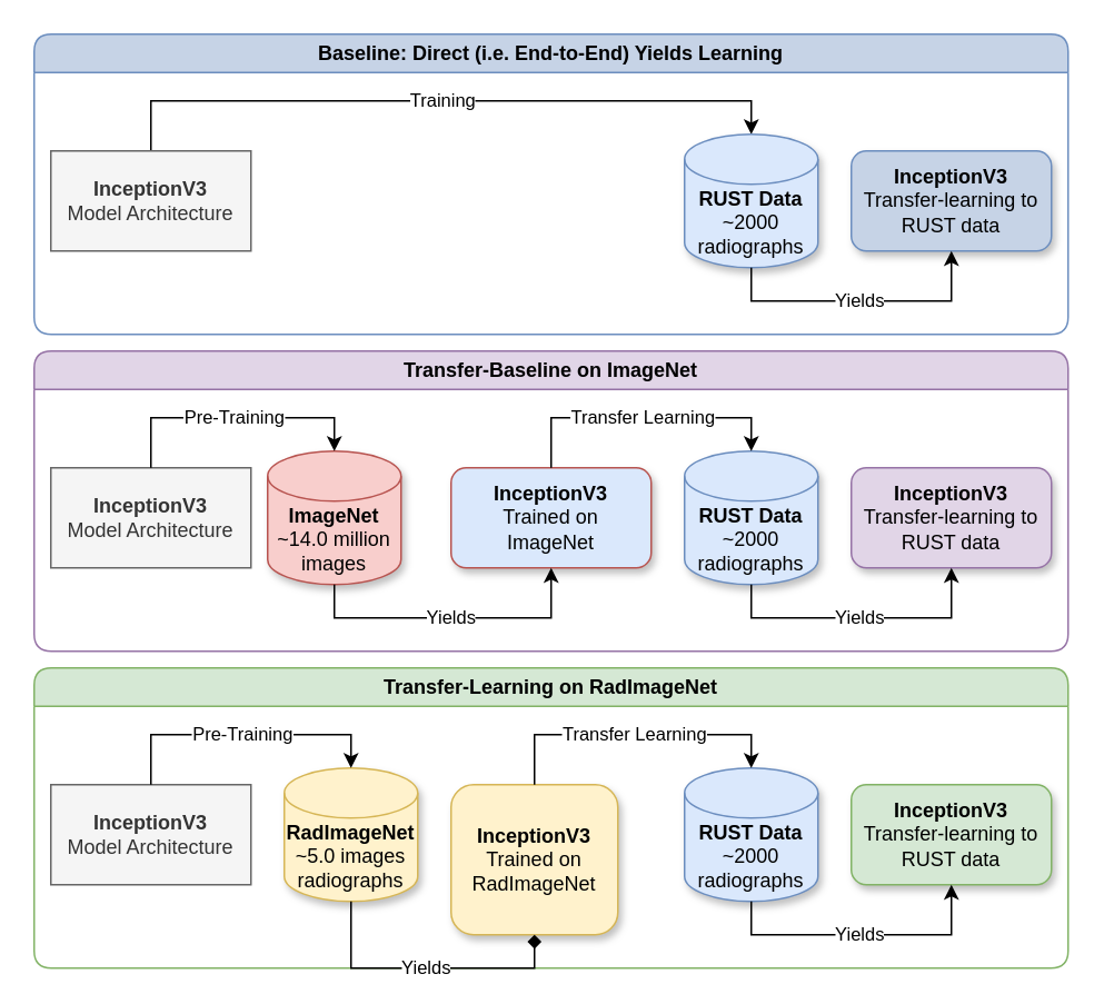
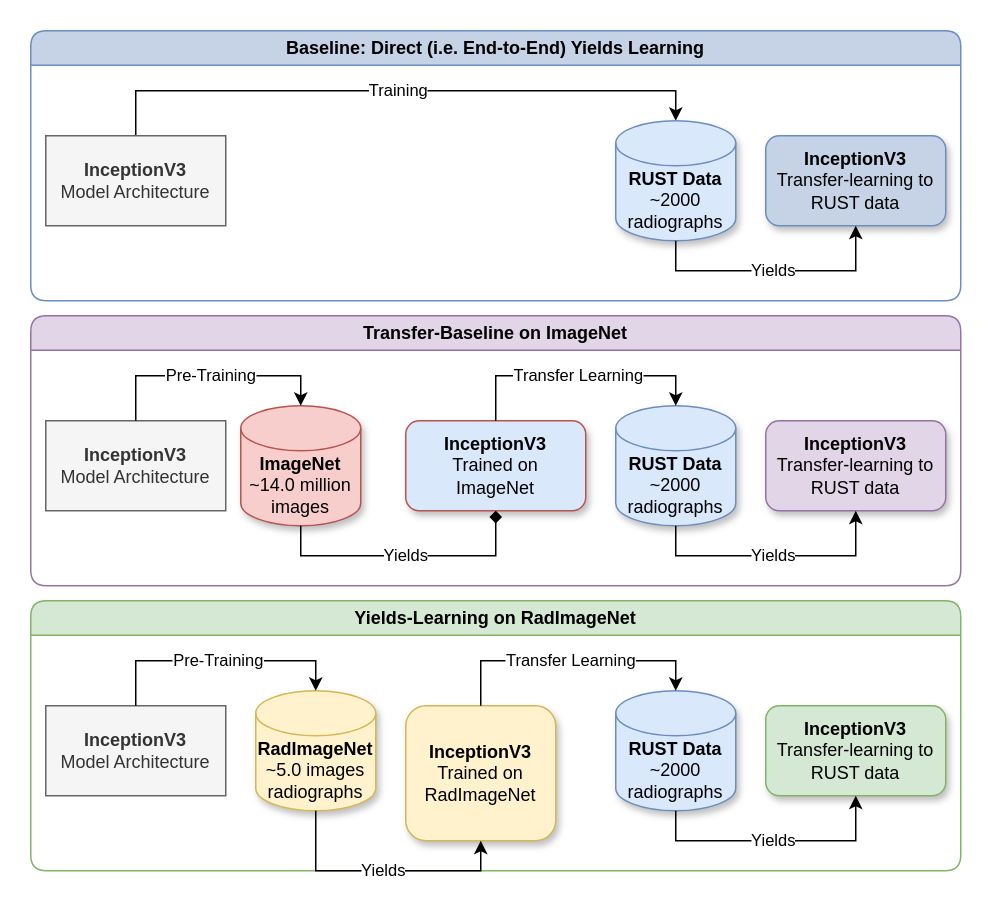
  <mxCell id="0" />
  <mxCell id="1" parent="0" />
  <mxCell id="2" value="Transfer-Baseline on ImageNet" style="swimlane;whiteSpace=wrap;html=1;rounded=1;fillColor=#e1d5e7;strokeColor=#9673a6;" vertex="1" parent="1"><mxGeometry x="20" y="210" width="620" height="180" as="geometry" /></mxCell>
  <mxCell id="3" value="&lt;div&gt;&lt;b&gt;InceptionV3&lt;/b&gt;&lt;/div&gt;&lt;div&gt;Model Architecture&lt;br&gt;&lt;/div&gt;" style="rounded=0;whiteSpace=wrap;html=1;glass=0;fillColor=#f5f5f5;fontColor=#333333;strokeColor=#666666;" parent="2" vertex="1"><mxGeometry x="10" y="70" width="120" height="60" as="geometry" /></mxCell>
  <mxCell id="4" value="&lt;div&gt;&lt;b&gt;InceptionV3&lt;/b&gt;&lt;/div&gt;&lt;div&gt;Trained on&lt;/div&gt;&lt;div&gt;ImageNet&lt;br&gt;&lt;/div&gt;" style="rounded=1;whiteSpace=wrap;html=1;glass=0;fillColor=#dae8fc;strokeColor=#b85450;shadow=1;" parent="2" vertex="1"><mxGeometry x="250" y="70" width="120" height="60" as="geometry" /></mxCell>
  <mxCell id="5" value="&lt;div&gt;&lt;b&gt;RUST Data&lt;/b&gt;&lt;/div&gt;&lt;div&gt;~2000&lt;/div&gt;&lt;div&gt;radiographs&lt;br&gt;&lt;/div&gt;" style="shape=cylinder3;whiteSpace=wrap;html=1;boundedLbl=1;backgroundOutline=1;size=15;shadow=1;glass=0;fillColor=#dae8fc;strokeColor=#6c8ebf;" parent="2" vertex="1"><mxGeometry x="390" y="60" width="80" height="80" as="geometry" /></mxCell>
  <mxCell id="6" value="Transfer Learning" style="edgeStyle=orthogonalEdgeStyle;rounded=0;orthogonalLoop=1;jettySize=auto;html=1;exitX=0.5;exitY=0;exitDx=0;exitDy=0;entryX=0.5;entryY=0;entryDx=0;entryDy=0;entryPerimeter=0;" parent="2" source="4" target="5" edge="1"><mxGeometry relative="1" as="geometry" /></mxCell>
  <mxCell id="7" value="&lt;div&gt;&lt;b&gt;InceptionV3&lt;/b&gt;&lt;/div&gt;Transfer-learning to RUST data" style="rounded=1;whiteSpace=wrap;html=1;glass=0;fillColor=#e1d5e7;strokeColor=#9673a6;shadow=1;" parent="2" vertex="1"><mxGeometry x="490" y="70" width="120" height="60" as="geometry" /></mxCell>
  <mxCell id="8" value="Yields" style="edgeStyle=orthogonalEdgeStyle;rounded=0;orthogonalLoop=1;jettySize=auto;html=1;exitX=0.5;exitY=1;exitDx=0;exitDy=0;exitPerimeter=0;entryX=0.5;entryY=1;entryDx=0;entryDy=0;" parent="2" source="5" target="7" edge="1"><mxGeometry relative="1" as="geometry" /></mxCell>
  <mxCell id="9" value="&lt;div&gt;&lt;b&gt;ImageNet&lt;/b&gt;&lt;/div&gt;&lt;div&gt;~14.0 million&lt;br&gt;&lt;/div&gt;&lt;div&gt;images&lt;br&gt;&lt;/div&gt;" style="shape=cylinder3;whiteSpace=wrap;html=1;boundedLbl=1;backgroundOutline=1;size=15;fillColor=#f8cecc;strokeColor=#b85450;shadow=1;" parent="2" vertex="1"><mxGeometry x="140" y="60" width="80" height="80" as="geometry" /></mxCell>
  <mxCell id="10" value="Pre-Training" style="edgeStyle=orthogonalEdgeStyle;rounded=0;orthogonalLoop=1;jettySize=auto;html=1;exitX=0.5;exitY=0;exitDx=0;exitDy=0;entryX=0.5;entryY=0;entryDx=0;entryDy=0;entryPerimeter=0;" parent="2" source="3" target="9" edge="1"><mxGeometry relative="1" as="geometry" /></mxCell>
- <mxCell id="11" value="Yields" style="edgeStyle=orthogonalEdgeStyle;rounded=0;orthogonalLoop=1;jettySize=auto;html=1;entryX=0.5;entryY=1;entryDx=0;entryDy=0;exitX=0.5;exitY=1;exitDx=0;exitDy=0;exitPerimeter=0;" parent="2" source="9" target="4" edge="1"><mxGeometry relative="1" as="geometry" /></mxCell>
+ <mxCell id="11" value="Yields" style="edgeStyle=orthogonalEdgeStyle;rounded=0;orthogonalLoop=1;jettySize=auto;html=1;entryX=0.5;entryY=1;entryDx=0;entryDy=0;exitX=0.5;exitY=1;exitDx=0;exitDy=0;exitPerimeter=0;endArrow=diamond;" parent="2" source="9" target="4" edge="1"><mxGeometry relative="1" as="geometry" /></mxCell>
  <mxCell id="12" value="Baseline: Direct (i.e. End-to-End) Yields Learning" style="swimlane;whiteSpace=wrap;html=1;rounded=1;fillColor=#C6D3E6;strokeColor=#6c8ebf;startSize=23;" vertex="1" parent="1"><mxGeometry x="20" y="20" width="620" height="180" as="geometry" /></mxCell>
  <mxCell id="13" value="Training" style="edgeStyle=orthogonalEdgeStyle;rounded=0;orthogonalLoop=1;jettySize=auto;html=1;entryX=0.5;entryY=0;entryDx=0;entryDy=0;entryPerimeter=0;exitX=0.5;exitY=0;exitDx=0;exitDy=0;" edge="1" parent="12" source="14" target="15"><mxGeometry relative="1" as="geometry" /></mxCell>
  <mxCell id="14" value="&lt;div&gt;&lt;b&gt;InceptionV3&lt;/b&gt;&lt;/div&gt;&lt;div&gt;Model Architecture&lt;br&gt;&lt;/div&gt;" style="rounded=0;whiteSpace=wrap;html=1;glass=0;fillColor=#f5f5f5;fontColor=#333333;strokeColor=#666666;" vertex="1" parent="12"><mxGeometry x="10" y="70" width="120" height="60" as="geometry" /></mxCell>
  <mxCell id="15" value="&lt;div&gt;&lt;b&gt;RUST Data&lt;/b&gt;&lt;/div&gt;&lt;div&gt;~2000&lt;/div&gt;&lt;div&gt;radiographs&lt;br&gt;&lt;/div&gt;" style="shape=cylinder3;whiteSpace=wrap;html=1;boundedLbl=1;backgroundOutline=1;size=15;shadow=1;glass=0;fillColor=#dae8fc;strokeColor=#6c8ebf;" vertex="1" parent="12"><mxGeometry x="390" y="60" width="80" height="80" as="geometry" /></mxCell>
  <mxCell id="16" value="&lt;div&gt;&lt;b&gt;InceptionV3&lt;/b&gt;&lt;/div&gt;Transfer-learning to RUST data" style="rounded=1;whiteSpace=wrap;html=1;glass=0;fillColor=#C6D3E6;strokeColor=#6c8ebf;shadow=1;" vertex="1" parent="12"><mxGeometry x="490" y="70" width="120" height="60" as="geometry" /></mxCell>
  <mxCell id="17" value="Yields" style="edgeStyle=orthogonalEdgeStyle;rounded=0;orthogonalLoop=1;jettySize=auto;html=1;exitX=0.5;exitY=1;exitDx=0;exitDy=0;exitPerimeter=0;entryX=0.5;entryY=1;entryDx=0;entryDy=0;" edge="1" parent="12" source="15"><mxGeometry relative="1" as="geometry"><mxPoint x="550" y="130" as="targetPoint" /><Array as="points"><mxPoint x="430" y="160" /><mxPoint x="550" y="160" /></Array></mxGeometry></mxCell>
- <mxCell id="18" value="Transfer-Learning on RadImageNet" style="swimlane;whiteSpace=wrap;html=1;rounded=1;fillColor=#d5e8d4;strokeColor=#82b366;" vertex="1" parent="1"><mxGeometry x="20" y="400" width="620" height="180" as="geometry" /></mxCell>
+ <mxCell id="18" value="Yields-Learning on RadImageNet" style="swimlane;whiteSpace=wrap;html=1;rounded=1;fillColor=#d5e8d4;strokeColor=#82b366;" vertex="1" parent="1"><mxGeometry x="20" y="400" width="620" height="180" as="geometry" /></mxCell>
  <mxCell id="19" value="&lt;div&gt;&lt;b&gt;InceptionV3&lt;/b&gt;&lt;/div&gt;&lt;div&gt;Model Architecture&lt;br&gt;&lt;/div&gt;" style="rounded=0;whiteSpace=wrap;html=1;glass=0;fillColor=#f5f5f5;fontColor=#333333;strokeColor=#666666;" vertex="1" parent="18"><mxGeometry x="10" y="70" width="120" height="60" as="geometry" /></mxCell>
  <mxCell id="20" value="&lt;div&gt;&lt;b&gt;InceptionV3&lt;/b&gt;&lt;/div&gt;&lt;div&gt;Trained on&lt;/div&gt;&lt;div&gt;RadImageNet&lt;br&gt;&lt;/div&gt;" style="rounded=1;whiteSpace=wrap;html=1;glass=0;fillColor=#fff2cc;strokeColor=#d6b656;shadow=1;" vertex="1" parent="18"><mxGeometry x="250" y="70" width="100" height="90" as="geometry" /></mxCell>
  <mxCell id="21" value="&lt;div&gt;&lt;b&gt;RUST Data&lt;/b&gt;&lt;/div&gt;&lt;div&gt;~2000&lt;/div&gt;&lt;div&gt;radiographs&lt;br&gt;&lt;/div&gt;" style="shape=cylinder3;whiteSpace=wrap;html=1;boundedLbl=1;backgroundOutline=1;size=15;shadow=1;glass=0;fillColor=#dae8fc;strokeColor=#6c8ebf;" vertex="1" parent="18"><mxGeometry x="390" y="60" width="80" height="80" as="geometry" /></mxCell>
  <mxCell id="22" value="Transfer Learning" style="edgeStyle=orthogonalEdgeStyle;rounded=0;orthogonalLoop=1;jettySize=auto;html=1;exitX=0.5;exitY=0;exitDx=0;exitDy=0;entryX=0.5;entryY=0;entryDx=0;entryDy=0;entryPerimeter=0;" edge="1" parent="18" source="20" target="21"><mxGeometry relative="1" as="geometry" /></mxCell>
  <mxCell id="23" value="&lt;div&gt;&lt;b&gt;InceptionV3&lt;/b&gt;&lt;/div&gt;Transfer-learning to RUST data" style="rounded=1;whiteSpace=wrap;html=1;glass=0;fillColor=#d5e8d4;strokeColor=#82b366;shadow=1;" vertex="1" parent="18"><mxGeometry x="490" y="70" width="120" height="60" as="geometry" /></mxCell>
  <mxCell id="24" value="Yields" style="edgeStyle=orthogonalEdgeStyle;rounded=0;orthogonalLoop=1;jettySize=auto;html=1;exitX=0.5;exitY=1;exitDx=0;exitDy=0;exitPerimeter=0;entryX=0.5;entryY=1;entryDx=0;entryDy=0;" edge="1" parent="18" source="21" target="23"><mxGeometry relative="1" as="geometry" /></mxCell>
  <mxCell id="25" value="&lt;div&gt;&lt;b&gt;RadImageNet&lt;/b&gt;&lt;/div&gt;&lt;div&gt;~5.0 images&lt;/div&gt;&lt;div&gt;radiographs&lt;br&gt;&lt;/div&gt;" style="shape=cylinder3;whiteSpace=wrap;html=1;boundedLbl=1;backgroundOutline=1;size=15;fillColor=#fff2cc;strokeColor=#d6b656;shadow=1;" vertex="1" parent="18"><mxGeometry x="150" y="60" width="80" height="80" as="geometry" /></mxCell>
  <mxCell id="26" value="Pre-Training" style="edgeStyle=orthogonalEdgeStyle;rounded=0;orthogonalLoop=1;jettySize=auto;html=1;exitX=0.5;exitY=0;exitDx=0;exitDy=0;entryX=0.5;entryY=0;entryDx=0;entryDy=0;entryPerimeter=0;" edge="1" parent="18" source="19" target="25"><mxGeometry relative="1" as="geometry" /></mxCell>
- <mxCell id="27" value="Yields" style="edgeStyle=orthogonalEdgeStyle;rounded=0;orthogonalLoop=1;jettySize=auto;html=1;entryX=0.5;entryY=1;entryDx=0;entryDy=0;exitX=0.5;exitY=1;exitDx=0;exitDy=0;exitPerimeter=0;endArrow=diamond;" edge="1" parent="18" source="25" target="20"><mxGeometry relative="1" as="geometry" /></mxCell>
+ <mxCell id="27" value="Yields" style="edgeStyle=orthogonalEdgeStyle;rounded=0;orthogonalLoop=1;jettySize=auto;html=1;entryX=0.5;entryY=1;entryDx=0;entryDy=0;exitX=0.5;exitY=1;exitDx=0;exitDy=0;exitPerimeter=0;" edge="1" parent="18" source="25" target="20"><mxGeometry relative="1" as="geometry" /></mxCell>
